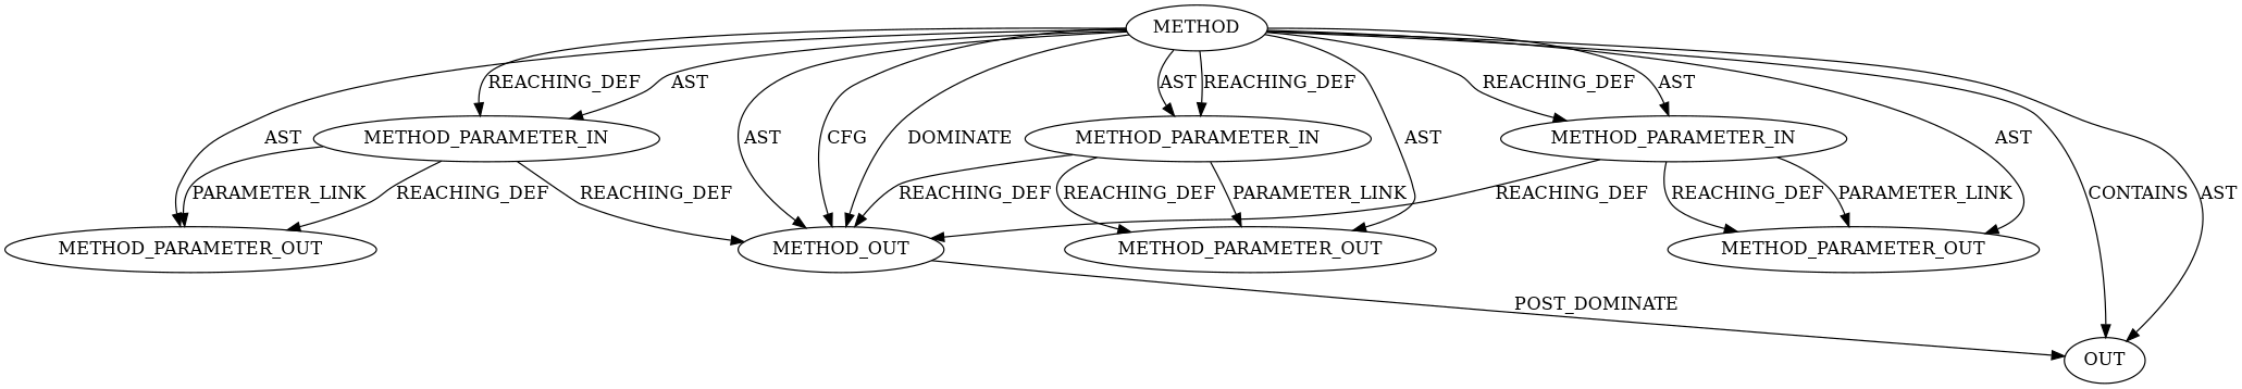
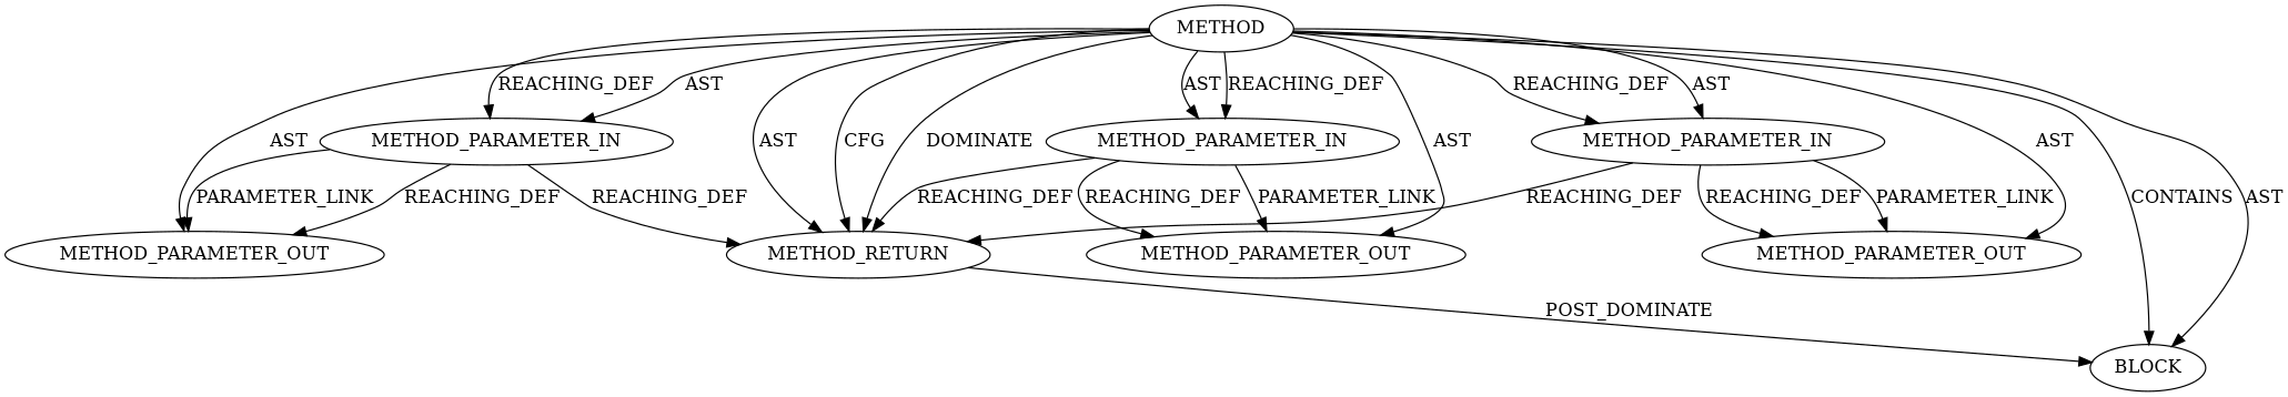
  digraph {
    node [CODE=p1 EVALUATION_STRATEGY=BY_VALUE IS_VARIADIC=false ORDER=1 TYPE_FULL_NAME=ANY]
    n1 [INDEX=1 NAME=p1 label=METHOD_PARAMETER_IN]
    n2 [INDEX=1 NAME=p1 label=METHOD_PARAMETER_OUT]
-   n3 [CODE=RET ORDER=2 label=METHOD_OUT IS_VARIADIC=""]
-   n4 [ARGUMENT_INDEX=1 CODE="<empty>" label=OUT EVALUATION_STRATEGY="" IS_VARIADIC=""]
+   n3 [CODE=RET ORDER=2 label=METHOD_RETURN IS_VARIADIC=""]
+   n4 [ARGUMENT_INDEX=1 CODE="<empty>" label=BLOCK EVALUATION_STRATEGY="" IS_VARIADIC=""]
    n5 [AST_PARENT_FULL_NAME="<global>" AST_PARENT_TYPE=NAMESPACE_BLOCK CODE="<empty>" FILENAME="<empty>" FULL_NAME=BN_sqr IS_EXTERNAL=true NAME=BN_sqr ORDER=0 label=METHOD EVALUATION_STRATEGY="" IS_VARIADIC="" TYPE_FULL_NAME=""]
    n6 [CODE=p3 INDEX=3 NAME=p3 ORDER=3 label=METHOD_PARAMETER_OUT]
    n7 [CODE=p3 INDEX=3 NAME=p3 ORDER=3 label=METHOD_PARAMETER_IN]
    n8 [CODE=p2 INDEX=2 NAME=p2 ORDER=2 label=METHOD_PARAMETER_IN]
    n9 [CODE=p2 INDEX=2 NAME=p2 ORDER=2 label=METHOD_PARAMETER_OUT]
    n1 -> n2 [label=PARAMETER_LINK]
    n1 -> n2 [VARIABLE=p1 label=REACHING_DEF]
    n1 -> n3 [VARIABLE=p1 label=REACHING_DEF]
    n3 -> n4 [label=POST_DOMINATE]
    n5 -> n1 [label=REACHING_DEF]
    n5 -> n1 [label=AST]
    n5 -> n2 [label=AST]
    n5 -> n3 [label=AST]
    n5 -> n3 [label=CFG]
    n5 -> n3 [label=DOMINATE]
    n5 -> n4 [label=CONTAINS]
    n5 -> n4 [label=AST]
    n5 -> n6 [label=AST]
    n5 -> n7 [label=REACHING_DEF]
    n5 -> n7 [label=AST]
    n5 -> n8 [label=AST]
    n5 -> n8 [label=REACHING_DEF]
    n5 -> n9 [label=AST]
    n7 -> n3 [VARIABLE=p3 label=REACHING_DEF]
    n7 -> n6 [label=PARAMETER_LINK]
    n7 -> n6 [VARIABLE=p3 label=REACHING_DEF]
    n8 -> n3 [VARIABLE=p2 label=REACHING_DEF]
    n8 -> n9 [VARIABLE=p2 label=REACHING_DEF]
    n8 -> n9 [label=PARAMETER_LINK]
  }
